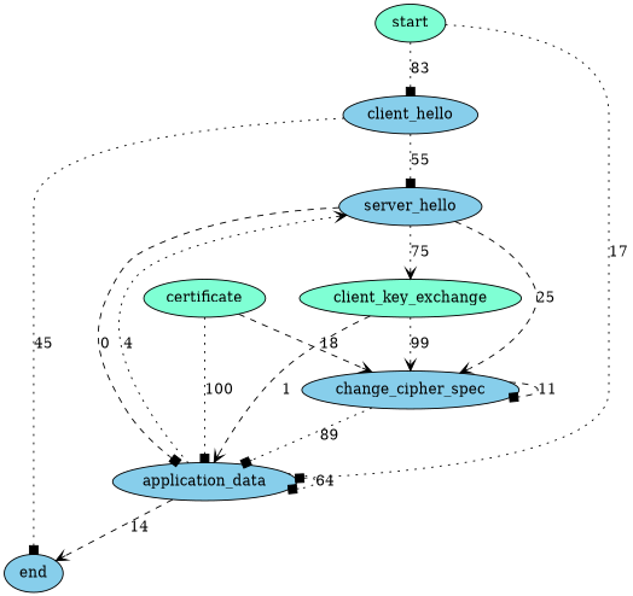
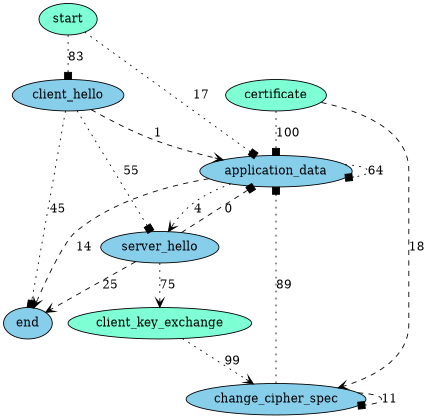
  digraph {
    node [fillcolor=skyblue style=filled]
    edge [arrowhead=box style=dotted]
    start [fillcolor=aquamarine]
    client_hello
    application_data
    server_hello
    end
    change_cipher_spec
    client_key_exchange [fillcolor=aquamarine]
    certificate [fillcolor=aquamarine]
    start -> client_hello [label=83 weight=83]
    start -> application_data [label=17 weight=17]
    client_hello -> server_hello [label=55 weight=55]
    client_hello -> end [label=45 weight=45]
    application_data -> application_data [label=64 weight=64]
    application_data -> server_hello [arrowhead=vee label=4 weight=4]
    application_data -> end [arrowhead=vee label=14 style=dashed weight=14]
    server_hello -> application_data [label=0 style=dashed weight=0]
-   server_hello -> change_cipher_spec [arrowhead=vee label=25 style=dashed weight=25]
+   server_hello -> end [arrowhead=vee label=25 style=dashed weight=25]
    server_hello -> client_key_exchange [arrowhead=vee label=75 weight=75]
    change_cipher_spec -> application_data [label=89 weight=89]
    change_cipher_spec -> change_cipher_spec [label=11 style=dashed weight=11]
-   client_key_exchange -> application_data [arrowhead=vee label=1 style=dashed weight=1]
+   client_hello -> application_data [arrowhead=vee label=1 style=dashed weight=1]
    client_key_exchange -> change_cipher_spec [arrowhead=vee label=99 weight=99]
    certificate -> application_data [label=100 weight=100]
    certificate -> change_cipher_spec [arrowhead=vee label=18 style=dashed weight=18]
  }
